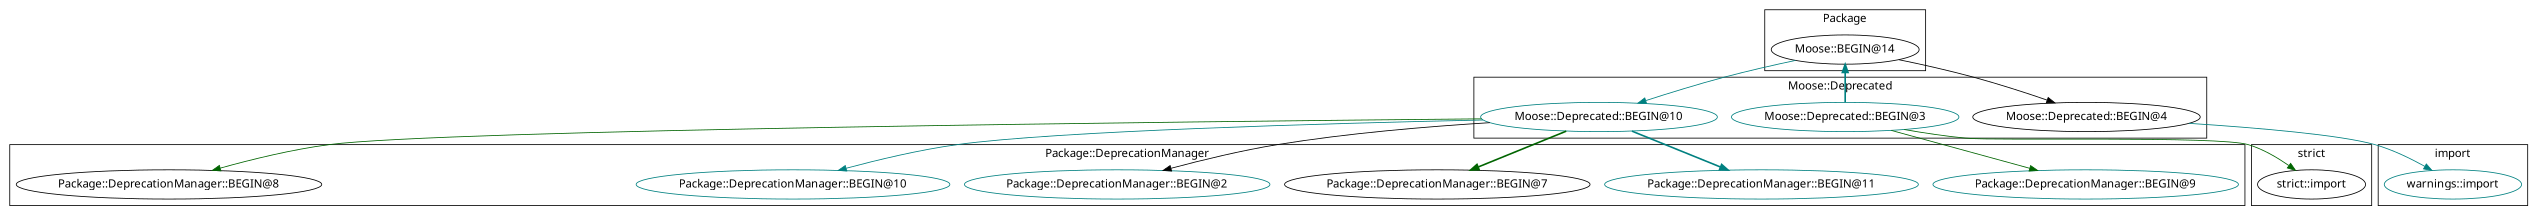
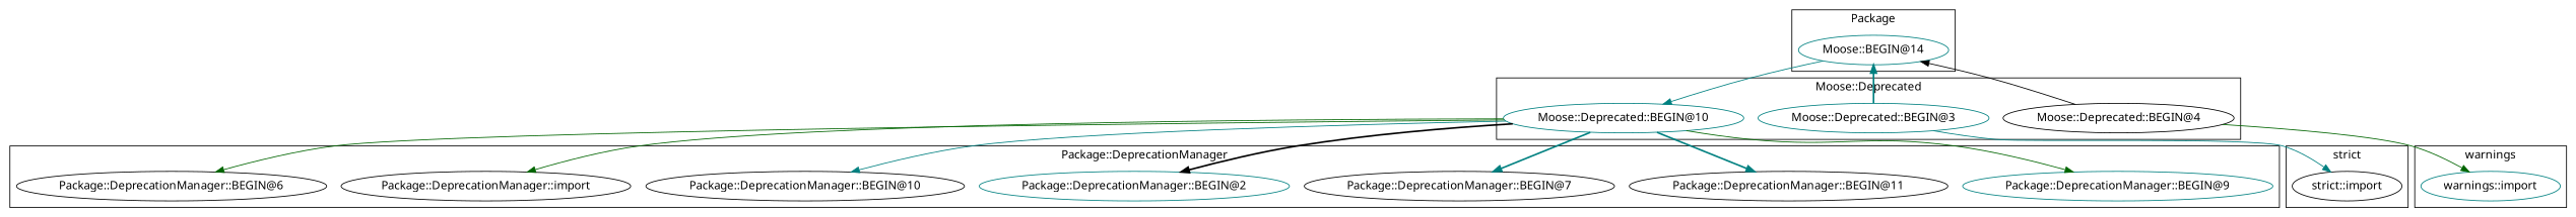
  digraph {
    fontname="Noto Sans"
    node [color=teal fontname="Noto Sans"]
    edge [color=darkgreen fontname="Noto Sans" style=solid]
    "strict::import" [color=black]
    "warnings::import"
-   "Moose::BEGIN@14" [color=black]
+   "Moose::BEGIN@14"
    "Package::DeprecationManager::BEGIN@2"
-   "Package::DeprecationManager::BEGIN@10"
-   "Package::DeprecationManager::BEGIN@6" [color=black label="Package::DeprecationManager::BEGIN@8"]
+   "Package::DeprecationManager::BEGIN@10" [color=black]
+   "Package::DeprecationManager::import" [color=black]
+   "Package::DeprecationManager::BEGIN@6" [color=black]
    "Package::DeprecationManager::BEGIN@9"
    "Package::DeprecationManager::BEGIN@7" [color=black]
-   "Package::DeprecationManager::BEGIN@11"
+   "Package::DeprecationManager::BEGIN@11" [color=black]
    "Moose::Deprecated::BEGIN@10"
    "Moose::Deprecated::BEGIN@3"
    "Moose::Deprecated::BEGIN@4" [color=black]
    subgraph cluster_1 {
      label="strict"
      "strict::import"
    }
    subgraph cluster_2 {
-     label=import
+     label=warnings
      "warnings::import"
    }
    subgraph cluster_3 {
      label=Package
      "Moose::BEGIN@14"
    }
    subgraph cluster_4 {
      label="Package::DeprecationManager"
      "Package::DeprecationManager::BEGIN@2"
      "Package::DeprecationManager::BEGIN@10"
+     "Package::DeprecationManager::import"
      "Package::DeprecationManager::BEGIN@6"
      "Package::DeprecationManager::BEGIN@9"
      "Package::DeprecationManager::BEGIN@7"
      "Package::DeprecationManager::BEGIN@11"
    }
    subgraph cluster_5 {
      label="Moose::Deprecated"
      "Moose::Deprecated::BEGIN@10"
      "Moose::Deprecated::BEGIN@3"
      "Moose::Deprecated::BEGIN@4"
    }
    "Moose::BEGIN@14" -> "Moose::Deprecated::BEGIN@10" [color=teal]
-   "Moose::BEGIN@14" -> "Moose::Deprecated::BEGIN@4" [color=black]
-   "Moose::Deprecated::BEGIN@10" -> "Package::DeprecationManager::BEGIN@2" [color=black]
+   "Moose::Deprecated::BEGIN@4" -> "Moose::BEGIN@14" [color=black]
+   "Moose::Deprecated::BEGIN@10" -> "Package::DeprecationManager::BEGIN@2" [color=black style=bold]
    "Moose::Deprecated::BEGIN@10" -> "Package::DeprecationManager::BEGIN@10" [color=teal]
+   "Moose::Deprecated::BEGIN@10" -> "Package::DeprecationManager::import"
    "Moose::Deprecated::BEGIN@10" -> "Package::DeprecationManager::BEGIN@6"
-   "Moose::Deprecated::BEGIN@3" -> "Package::DeprecationManager::BEGIN@9"
-   "Moose::Deprecated::BEGIN@10" -> "Package::DeprecationManager::BEGIN@7" [style=bold]
+   "Moose::Deprecated::BEGIN@10" -> "Package::DeprecationManager::BEGIN@9"
+   "Moose::Deprecated::BEGIN@10" -> "Package::DeprecationManager::BEGIN@7" [color=teal style=bold]
    "Moose::Deprecated::BEGIN@10" -> "Package::DeprecationManager::BEGIN@11" [color=teal style=bold]
-   "Moose::Deprecated::BEGIN@3" -> "strict::import"
+   "Moose::Deprecated::BEGIN@3" -> "strict::import" [color=teal]
    "Moose::Deprecated::BEGIN@3" -> "Moose::BEGIN@14" [color=teal style=bold]
-   "Moose::Deprecated::BEGIN@4" -> "warnings::import" [color=teal]
+   "Moose::Deprecated::BEGIN@4" -> "warnings::import"
  }
